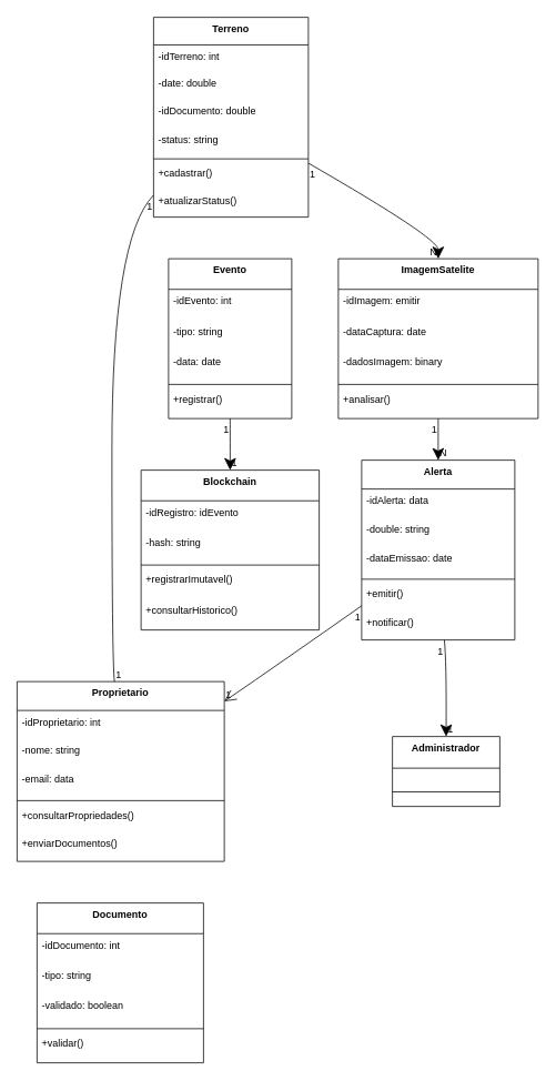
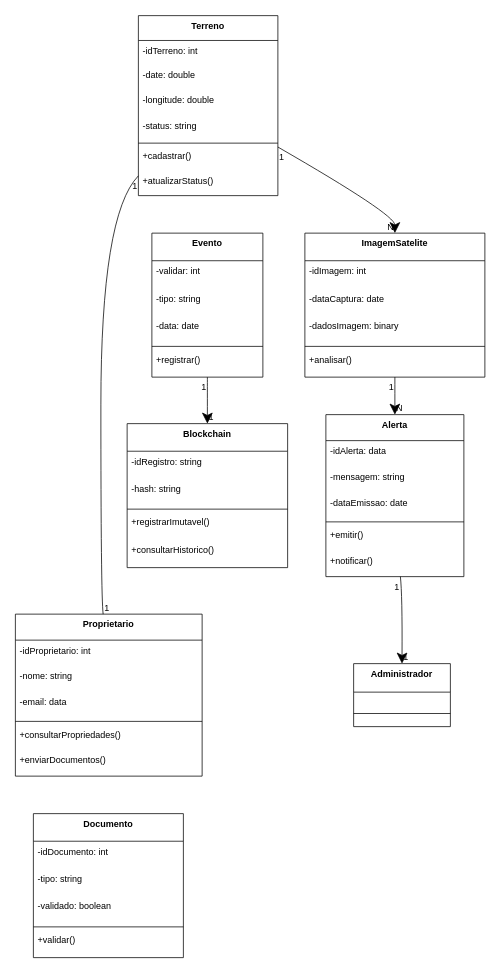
  <mxCell id="0" />
  <mxCell id="1" parent="0" />
  <mxCell id="2" value="Terreno" style="swimlane;fontStyle=1;align=center;verticalAlign=top;childLayout=stackLayout;horizontal=1;startSize=33.143;horizontalStack=0;resizeParent=1;resizeParentMax=0;resizeLast=0;collapsible=0;marginBottom=0;" vertex="1" parent="1"><mxGeometry x="184" y="20" width="186" height="240" as="geometry" /></mxCell>
  <mxCell id="3" value="-idTerreno: int" style="text;strokeColor=none;fillColor=none;align=left;verticalAlign=top;spacingLeft=4;spacingRight=4;overflow=hidden;rotatable=0;points=[[0,0.5],[1,0.5]];portConstraint=eastwest;" vertex="1" parent="2"><mxGeometry y="33" width="186" height="33" as="geometry" /></mxCell>
  <mxCell id="4" value="-date: double" style="text;strokeColor=none;fillColor=none;align=left;verticalAlign=top;spacingLeft=4;spacingRight=4;overflow=hidden;rotatable=0;points=[[0,0.5],[1,0.5]];portConstraint=eastwest;" vertex="1" parent="2"><mxGeometry y="66" width="186" height="33" as="geometry" /></mxCell>
- <mxCell id="5" value="-idDocumento: double" style="text;strokeColor=none;fillColor=none;align=left;verticalAlign=top;spacingLeft=4;spacingRight=4;overflow=hidden;rotatable=0;points=[[0,0.5],[1,0.5]];portConstraint=eastwest;" vertex="1" parent="2"><mxGeometry y="99" width="186" height="33" as="geometry" /></mxCell>
+ <mxCell id="5" value="-longitude: double" style="text;strokeColor=none;fillColor=none;align=left;verticalAlign=top;spacingLeft=4;spacingRight=4;overflow=hidden;rotatable=0;points=[[0,0.5],[1,0.5]];portConstraint=eastwest;" vertex="1" parent="2"><mxGeometry y="99" width="186" height="33" as="geometry" /></mxCell>
  <mxCell id="6" value="-status: string" style="text;strokeColor=none;fillColor=none;align=left;verticalAlign=top;spacingLeft=4;spacingRight=4;overflow=hidden;rotatable=0;points=[[0,0.5],[1,0.5]];portConstraint=eastwest;" vertex="1" parent="2"><mxGeometry y="133" width="186" height="33" as="geometry" /></mxCell>
  <mxCell id="7" style="line;strokeWidth=1;fillColor=none;align=left;verticalAlign=middle;spacingTop=-1;spacingLeft=3;spacingRight=3;rotatable=0;labelPosition=right;points=[];portConstraint=eastwest;strokeColor=inherit;" vertex="1" parent="2"><mxGeometry y="166" width="186" height="8" as="geometry" /></mxCell>
  <mxCell id="8" value="+cadastrar()" style="text;strokeColor=none;fillColor=none;align=left;verticalAlign=top;spacingLeft=4;spacingRight=4;overflow=hidden;rotatable=0;points=[[0,0.5],[1,0.5]];portConstraint=eastwest;" vertex="1" parent="2"><mxGeometry y="174" width="186" height="33" as="geometry" /></mxCell>
  <mxCell id="9" value="+atualizarStatus()" style="text;strokeColor=none;fillColor=none;align=left;verticalAlign=top;spacingLeft=4;spacingRight=4;overflow=hidden;rotatable=0;points=[[0,0.5],[1,0.5]];portConstraint=eastwest;" vertex="1" parent="2"><mxGeometry y="207" width="186" height="33" as="geometry" /></mxCell>
  <mxCell id="10" value="Proprietario" style="swimlane;fontStyle=1;align=center;verticalAlign=top;childLayout=stackLayout;horizontal=1;startSize=34.667;horizontalStack=0;resizeParent=1;resizeParentMax=0;resizeLast=0;collapsible=0;marginBottom=0;" vertex="1" parent="1"><mxGeometry x="20" y="818" width="249" height="216" as="geometry" /></mxCell>
  <mxCell id="11" value="-idProprietario: int" style="text;strokeColor=none;fillColor=none;align=left;verticalAlign=top;spacingLeft=4;spacingRight=4;overflow=hidden;rotatable=0;points=[[0,0.5],[1,0.5]];portConstraint=eastwest;" vertex="1" parent="10"><mxGeometry y="35" width="249" height="35" as="geometry" /></mxCell>
  <mxCell id="12" value="-nome: string" style="text;strokeColor=none;fillColor=none;align=left;verticalAlign=top;spacingLeft=4;spacingRight=4;overflow=hidden;rotatable=0;points=[[0,0.5],[1,0.5]];portConstraint=eastwest;" vertex="1" parent="10"><mxGeometry y="69" width="249" height="35" as="geometry" /></mxCell>
  <mxCell id="13" value="-email: data" style="text;strokeColor=none;fillColor=none;align=left;verticalAlign=top;spacingLeft=4;spacingRight=4;overflow=hidden;rotatable=0;points=[[0,0.5],[1,0.5]];portConstraint=eastwest;" vertex="1" parent="10"><mxGeometry y="104" width="249" height="35" as="geometry" /></mxCell>
  <mxCell id="14" style="line;strokeWidth=1;fillColor=none;align=left;verticalAlign=middle;spacingTop=-1;spacingLeft=3;spacingRight=3;rotatable=0;labelPosition=right;points=[];portConstraint=eastwest;strokeColor=inherit;" vertex="1" parent="10"><mxGeometry y="139" width="249" height="8" as="geometry" /></mxCell>
  <mxCell id="15" value="+consultarPropriedades()" style="text;strokeColor=none;fillColor=none;align=left;verticalAlign=top;spacingLeft=4;spacingRight=4;overflow=hidden;rotatable=0;points=[[0,0.5],[1,0.5]];portConstraint=eastwest;" vertex="1" parent="10"><mxGeometry y="147" width="249" height="35" as="geometry" /></mxCell>
  <mxCell id="16" value="+enviarDocumentos()" style="text;strokeColor=none;fillColor=none;align=left;verticalAlign=top;spacingLeft=4;spacingRight=4;overflow=hidden;rotatable=0;points=[[0,0.5],[1,0.5]];portConstraint=eastwest;" vertex="1" parent="10"><mxGeometry y="181" width="249" height="35" as="geometry" /></mxCell>
  <mxCell id="17" value="Documento" style="swimlane;fontStyle=1;align=center;verticalAlign=top;childLayout=stackLayout;horizontal=1;startSize=36.8;horizontalStack=0;resizeParent=1;resizeParentMax=0;resizeLast=0;collapsible=0;marginBottom=0;" vertex="1" parent="1"><mxGeometry x="44" y="1084" width="200" height="192" as="geometry" /></mxCell>
  <mxCell id="18" value="-idDocumento: int" style="text;strokeColor=none;fillColor=none;align=left;verticalAlign=top;spacingLeft=4;spacingRight=4;overflow=hidden;rotatable=0;points=[[0,0.5],[1,0.5]];portConstraint=eastwest;" vertex="1" parent="17"><mxGeometry y="37" width="200" height="37" as="geometry" /></mxCell>
  <mxCell id="19" value="-tipo: string" style="text;strokeColor=none;fillColor=none;align=left;verticalAlign=top;spacingLeft=4;spacingRight=4;overflow=hidden;rotatable=0;points=[[0,0.5],[1,0.5]];portConstraint=eastwest;" vertex="1" parent="17"><mxGeometry y="74" width="200" height="37" as="geometry" /></mxCell>
  <mxCell id="20" value="-validado: boolean" style="text;strokeColor=none;fillColor=none;align=left;verticalAlign=top;spacingLeft=4;spacingRight=4;overflow=hidden;rotatable=0;points=[[0,0.5],[1,0.5]];portConstraint=eastwest;" vertex="1" parent="17"><mxGeometry y="110" width="200" height="37" as="geometry" /></mxCell>
  <mxCell id="21" style="line;strokeWidth=1;fillColor=none;align=left;verticalAlign=middle;spacingTop=-1;spacingLeft=3;spacingRight=3;rotatable=0;labelPosition=right;points=[];portConstraint=eastwest;strokeColor=inherit;" vertex="1" parent="17"><mxGeometry y="147" width="200" height="8" as="geometry" /></mxCell>
  <mxCell id="22" value="+validar()" style="text;strokeColor=none;fillColor=none;align=left;verticalAlign=top;spacingLeft=4;spacingRight=4;overflow=hidden;rotatable=0;points=[[0,0.5],[1,0.5]];portConstraint=eastwest;" vertex="1" parent="17"><mxGeometry y="155" width="200" height="37" as="geometry" /></mxCell>
  <mxCell id="23" value="Evento" style="swimlane;fontStyle=1;align=center;verticalAlign=top;childLayout=stackLayout;horizontal=1;startSize=36.8;horizontalStack=0;resizeParent=1;resizeParentMax=0;resizeLast=0;collapsible=0;marginBottom=0;" vertex="1" parent="1"><mxGeometry x="202" y="310" width="148" height="192" as="geometry" /></mxCell>
- <mxCell id="24" value="-idEvento: int" style="text;strokeColor=none;fillColor=none;align=left;verticalAlign=top;spacingLeft=4;spacingRight=4;overflow=hidden;rotatable=0;points=[[0,0.5],[1,0.5]];portConstraint=eastwest;" vertex="1" parent="23"><mxGeometry y="37" width="148" height="37" as="geometry" /></mxCell>
+ <mxCell id="24" value="-validar: int" style="text;strokeColor=none;fillColor=none;align=left;verticalAlign=top;spacingLeft=4;spacingRight=4;overflow=hidden;rotatable=0;points=[[0,0.5],[1,0.5]];portConstraint=eastwest;" vertex="1" parent="23"><mxGeometry y="37" width="148" height="37" as="geometry" /></mxCell>
  <mxCell id="25" value="-tipo: string" style="text;strokeColor=none;fillColor=none;align=left;verticalAlign=top;spacingLeft=4;spacingRight=4;overflow=hidden;rotatable=0;points=[[0,0.5],[1,0.5]];portConstraint=eastwest;" vertex="1" parent="23"><mxGeometry y="74" width="148" height="37" as="geometry" /></mxCell>
  <mxCell id="26" value="-data: date" style="text;strokeColor=none;fillColor=none;align=left;verticalAlign=top;spacingLeft=4;spacingRight=4;overflow=hidden;rotatable=0;points=[[0,0.5],[1,0.5]];portConstraint=eastwest;" vertex="1" parent="23"><mxGeometry y="110" width="148" height="37" as="geometry" /></mxCell>
  <mxCell id="27" style="line;strokeWidth=1;fillColor=none;align=left;verticalAlign=middle;spacingTop=-1;spacingLeft=3;spacingRight=3;rotatable=0;labelPosition=right;points=[];portConstraint=eastwest;strokeColor=inherit;" vertex="1" parent="23"><mxGeometry y="147" width="148" height="8" as="geometry" /></mxCell>
  <mxCell id="28" value="+registrar()" style="text;strokeColor=none;fillColor=none;align=left;verticalAlign=top;spacingLeft=4;spacingRight=4;overflow=hidden;rotatable=0;points=[[0,0.5],[1,0.5]];portConstraint=eastwest;" vertex="1" parent="23"><mxGeometry y="155" width="148" height="37" as="geometry" /></mxCell>
  <mxCell id="29" value="ImagemSatelite" style="swimlane;fontStyle=1;align=center;verticalAlign=top;childLayout=stackLayout;horizontal=1;startSize=36.8;horizontalStack=0;resizeParent=1;resizeParentMax=0;resizeLast=0;collapsible=0;marginBottom=0;" vertex="1" parent="1"><mxGeometry x="406" y="310" width="240" height="192" as="geometry" /></mxCell>
- <mxCell id="30" value="-idImagem: emitir" style="text;strokeColor=none;fillColor=none;align=left;verticalAlign=top;spacingLeft=4;spacingRight=4;overflow=hidden;rotatable=0;points=[[0,0.5],[1,0.5]];portConstraint=eastwest;" vertex="1" parent="29"><mxGeometry y="37" width="240" height="37" as="geometry" /></mxCell>
+ <mxCell id="30" value="-idImagem: int" style="text;strokeColor=none;fillColor=none;align=left;verticalAlign=top;spacingLeft=4;spacingRight=4;overflow=hidden;rotatable=0;points=[[0,0.5],[1,0.5]];portConstraint=eastwest;" vertex="1" parent="29"><mxGeometry y="37" width="240" height="37" as="geometry" /></mxCell>
  <mxCell id="31" value="-dataCaptura: date" style="text;strokeColor=none;fillColor=none;align=left;verticalAlign=top;spacingLeft=4;spacingRight=4;overflow=hidden;rotatable=0;points=[[0,0.5],[1,0.5]];portConstraint=eastwest;" vertex="1" parent="29"><mxGeometry y="74" width="240" height="37" as="geometry" /></mxCell>
  <mxCell id="32" value="-dadosImagem: binary" style="text;strokeColor=none;fillColor=none;align=left;verticalAlign=top;spacingLeft=4;spacingRight=4;overflow=hidden;rotatable=0;points=[[0,0.5],[1,0.5]];portConstraint=eastwest;" vertex="1" parent="29"><mxGeometry y="110" width="240" height="37" as="geometry" /></mxCell>
  <mxCell id="33" style="line;strokeWidth=1;fillColor=none;align=left;verticalAlign=middle;spacingTop=-1;spacingLeft=3;spacingRight=3;rotatable=0;labelPosition=right;points=[];portConstraint=eastwest;strokeColor=inherit;" vertex="1" parent="29"><mxGeometry y="147" width="240" height="8" as="geometry" /></mxCell>
  <mxCell id="34" value="+analisar()" style="text;strokeColor=none;fillColor=none;align=left;verticalAlign=top;spacingLeft=4;spacingRight=4;overflow=hidden;rotatable=0;points=[[0,0.5],[1,0.5]];portConstraint=eastwest;" vertex="1" parent="29"><mxGeometry y="155" width="240" height="37" as="geometry" /></mxCell>
  <mxCell id="35" value="Alerta" style="swimlane;fontStyle=1;align=center;verticalAlign=top;childLayout=stackLayout;horizontal=1;startSize=34.667;horizontalStack=0;resizeParent=1;resizeParentMax=0;resizeLast=0;collapsible=0;marginBottom=0;" vertex="1" parent="1"><mxGeometry x="434" y="552" width="184" height="216" as="geometry" /></mxCell>
  <mxCell id="36" value="-idAlerta: data" style="text;strokeColor=none;fillColor=none;align=left;verticalAlign=top;spacingLeft=4;spacingRight=4;overflow=hidden;rotatable=0;points=[[0,0.5],[1,0.5]];portConstraint=eastwest;" vertex="1" parent="35"><mxGeometry y="35" width="184" height="35" as="geometry" /></mxCell>
- <mxCell id="37" value="-double: string" style="text;strokeColor=none;fillColor=none;align=left;verticalAlign=top;spacingLeft=4;spacingRight=4;overflow=hidden;rotatable=0;points=[[0,0.5],[1,0.5]];portConstraint=eastwest;" vertex="1" parent="35"><mxGeometry y="69" width="184" height="35" as="geometry" /></mxCell>
+ <mxCell id="37" value="-mensagem: string" style="text;strokeColor=none;fillColor=none;align=left;verticalAlign=top;spacingLeft=4;spacingRight=4;overflow=hidden;rotatable=0;points=[[0,0.5],[1,0.5]];portConstraint=eastwest;" vertex="1" parent="35"><mxGeometry y="69" width="184" height="35" as="geometry" /></mxCell>
  <mxCell id="38" value="-dataEmissao: date" style="text;strokeColor=none;fillColor=none;align=left;verticalAlign=top;spacingLeft=4;spacingRight=4;overflow=hidden;rotatable=0;points=[[0,0.5],[1,0.5]];portConstraint=eastwest;" vertex="1" parent="35"><mxGeometry y="104" width="184" height="35" as="geometry" /></mxCell>
  <mxCell id="39" style="line;strokeWidth=1;fillColor=none;align=left;verticalAlign=middle;spacingTop=-1;spacingLeft=3;spacingRight=3;rotatable=0;labelPosition=right;points=[];portConstraint=eastwest;strokeColor=inherit;" vertex="1" parent="35"><mxGeometry y="139" width="184" height="8" as="geometry" /></mxCell>
  <mxCell id="40" value="+emitir()" style="text;strokeColor=none;fillColor=none;align=left;verticalAlign=top;spacingLeft=4;spacingRight=4;overflow=hidden;rotatable=0;points=[[0,0.5],[1,0.5]];portConstraint=eastwest;" vertex="1" parent="35"><mxGeometry y="147" width="184" height="35" as="geometry" /></mxCell>
  <mxCell id="41" value="+notificar()" style="text;strokeColor=none;fillColor=none;align=left;verticalAlign=top;spacingLeft=4;spacingRight=4;overflow=hidden;rotatable=0;points=[[0,0.5],[1,0.5]];portConstraint=eastwest;" vertex="1" parent="35"><mxGeometry y="181" width="184" height="35" as="geometry" /></mxCell>
  <mxCell id="42" value="Blockchain" style="swimlane;fontStyle=1;align=center;verticalAlign=top;childLayout=stackLayout;horizontal=1;startSize=36.8;horizontalStack=0;resizeParent=1;resizeParentMax=0;resizeLast=0;collapsible=0;marginBottom=0;" vertex="1" parent="1"><mxGeometry x="169" y="564" width="214" height="192" as="geometry" /></mxCell>
- <mxCell id="43" value="-idRegistro: idEvento" style="text;strokeColor=none;fillColor=none;align=left;verticalAlign=top;spacingLeft=4;spacingRight=4;overflow=hidden;rotatable=0;points=[[0,0.5],[1,0.5]];portConstraint=eastwest;" vertex="1" parent="42"><mxGeometry y="37" width="214" height="37" as="geometry" /></mxCell>
+ <mxCell id="43" value="-idRegistro: string" style="text;strokeColor=none;fillColor=none;align=left;verticalAlign=top;spacingLeft=4;spacingRight=4;overflow=hidden;rotatable=0;points=[[0,0.5],[1,0.5]];portConstraint=eastwest;" vertex="1" parent="42"><mxGeometry y="37" width="214" height="37" as="geometry" /></mxCell>
  <mxCell id="44" value="-hash: string" style="text;strokeColor=none;fillColor=none;align=left;verticalAlign=top;spacingLeft=4;spacingRight=4;overflow=hidden;rotatable=0;points=[[0,0.5],[1,0.5]];portConstraint=eastwest;" vertex="1" parent="42"><mxGeometry y="74" width="214" height="37" as="geometry" /></mxCell>
  <mxCell id="45" style="line;strokeWidth=1;fillColor=none;align=left;verticalAlign=middle;spacingTop=-1;spacingLeft=3;spacingRight=3;rotatable=0;labelPosition=right;points=[];portConstraint=eastwest;strokeColor=inherit;" vertex="1" parent="42"><mxGeometry y="110" width="214" height="8" as="geometry" /></mxCell>
  <mxCell id="46" value="+registrarImutavel()" style="text;strokeColor=none;fillColor=none;align=left;verticalAlign=top;spacingLeft=4;spacingRight=4;overflow=hidden;rotatable=0;points=[[0,0.5],[1,0.5]];portConstraint=eastwest;" vertex="1" parent="42"><mxGeometry y="118" width="214" height="37" as="geometry" /></mxCell>
  <mxCell id="47" value="+consultarHistorico()" style="text;strokeColor=none;fillColor=none;align=left;verticalAlign=top;spacingLeft=4;spacingRight=4;overflow=hidden;rotatable=0;points=[[0,0.5],[1,0.5]];portConstraint=eastwest;" vertex="1" parent="42"><mxGeometry y="155" width="214" height="37" as="geometry" /></mxCell>
  <mxCell id="48" value="Administrador" style="swimlane;fontStyle=1;align=center;verticalAlign=top;childLayout=stackLayout;horizontal=1;startSize=38;horizontalStack=0;resizeParent=1;resizeParentMax=0;resizeLast=0;collapsible=0;marginBottom=0;" vertex="1" parent="1"><mxGeometry x="471" y="884" width="129" height="84" as="geometry" /></mxCell>
  <mxCell id="49" style="line;strokeWidth=1;fillColor=none;align=left;verticalAlign=middle;spacingTop=-1;spacingLeft=3;spacingRight=3;rotatable=0;labelPosition=right;points=[];portConstraint=eastwest;strokeColor=inherit;" vertex="1" parent="48"><mxGeometry y="57" width="129" height="19" as="geometry" /></mxCell>
  <mxCell id="50" value="" style="curved=1;startArrow=none;endArrow=classic;endSize=12;exitX=1;exitY=0.73;entryX=0.5;entryY=0;" edge="1" parent="1" source="2" target="29"><mxGeometry relative="1" as="geometry"><Array as="points"><mxPoint x="526" y="285" /></Array></mxGeometry></mxCell>
  <mxCell id="51" value="1" style="edgeLabel;resizable=0;labelBackgroundColor=none;fontSize=12;align=left;verticalAlign=top;" vertex="1" parent="50"><mxGeometry x="-1" relative="1" as="geometry" /></mxCell>
  <mxCell id="52" value="N" style="edgeLabel;resizable=0;labelBackgroundColor=none;fontSize=12;align=right;verticalAlign=bottom;" vertex="1" parent="50"><mxGeometry x="1" relative="1" as="geometry" /></mxCell>
  <mxCell id="53" value="" style="curved=1;startArrow=none;endArrow=none;endSize=12;exitX=0;exitY=0.89;entryX=0.47;entryY=0;" edge="1" parent="1" source="2" target="10"><mxGeometry relative="1" as="geometry"><Array as="points"><mxPoint x="134" y="285" /><mxPoint x="134" y="793" /></Array></mxGeometry></mxCell>
  <mxCell id="54" value="1" style="edgeLabel;resizable=0;labelBackgroundColor=none;fontSize=12;align=right;verticalAlign=top;" vertex="1" parent="53"><mxGeometry x="-1" relative="1" as="geometry" /></mxCell>
  <mxCell id="55" value="1" style="edgeLabel;resizable=0;labelBackgroundColor=none;fontSize=12;align=left;verticalAlign=bottom;" vertex="1" parent="53"><mxGeometry x="1" relative="1" as="geometry" /></mxCell>
  <mxCell id="56" value="" style="curved=1;startArrow=none;endArrow=classic;endSize=12;exitX=0.5;exitY=1;entryX=0.5;entryY=0;" edge="1" parent="1" source="29" target="35"><mxGeometry relative="1" as="geometry"><Array as="points" /></mxGeometry></mxCell>
  <mxCell id="57" value="1" style="edgeLabel;resizable=0;labelBackgroundColor=none;fontSize=12;align=right;verticalAlign=top;" vertex="1" parent="56"><mxGeometry x="-1" relative="1" as="geometry" /></mxCell>
  <mxCell id="58" value="N" style="edgeLabel;resizable=0;labelBackgroundColor=none;fontSize=12;align=left;verticalAlign=bottom;" vertex="1" parent="56"><mxGeometry x="1" relative="1" as="geometry" /></mxCell>
  <mxCell id="59" value="" style="curved=1;startArrow=none;endArrow=classic;endSize=12;exitX=0.5;exitY=1;entryX=0.5;entryY=0;" edge="1" parent="1" source="23" target="42"><mxGeometry relative="1" as="geometry"><Array as="points" /></mxGeometry></mxCell>
  <mxCell id="60" value="1" style="edgeLabel;resizable=0;labelBackgroundColor=none;fontSize=12;align=right;verticalAlign=top;" vertex="1" parent="59"><mxGeometry x="-1" relative="1" as="geometry" /></mxCell>
  <mxCell id="61" value="1" style="edgeLabel;resizable=0;labelBackgroundColor=none;fontSize=12;align=left;verticalAlign=bottom;" vertex="1" parent="59"><mxGeometry x="1" relative="1" as="geometry" /></mxCell>
- <mxCell id="62" value="" style="curved=1;startArrow=none;endArrow=open;endSize=12;exitX=0;exitY=0.81;entryX=1;entryY=0.11;" edge="1" parent="1" source="35" target="10"><mxGeometry relative="1" as="geometry"><Array as="points"><mxPoint x="340" y="793" /></Array></mxGeometry></mxCell>
- <mxCell id="63" value="1" style="edgeLabel;resizable=0;labelBackgroundColor=none;fontSize=12;align=right;verticalAlign=top;" vertex="1" parent="62"><mxGeometry x="-1" relative="1" as="geometry" /></mxCell>
- <mxCell id="64" value="1" style="edgeLabel;resizable=0;labelBackgroundColor=none;fontSize=12;align=left;verticalAlign=bottom;" vertex="1" parent="62"><mxGeometry x="1" relative="1" as="geometry" /></mxCell>
  <mxCell id="65" value="" style="curved=1;startArrow=none;endArrow=classic;endSize=12;exitX=0.54;exitY=1;entryX=0.5;entryY=0;" edge="1" parent="1" source="35" target="48"><mxGeometry relative="1" as="geometry"><Array as="points"><mxPoint x="536" y="793" /></Array></mxGeometry></mxCell>
  <mxCell id="66" value="1" style="edgeLabel;resizable=0;labelBackgroundColor=none;fontSize=12;align=right;verticalAlign=top;" vertex="1" parent="65"><mxGeometry x="-1" relative="1" as="geometry" /></mxCell>
  <mxCell id="67" value="1" style="edgeLabel;resizable=0;labelBackgroundColor=none;fontSize=12;align=left;verticalAlign=bottom;" vertex="1" parent="65"><mxGeometry x="1" relative="1" as="geometry" /></mxCell>
